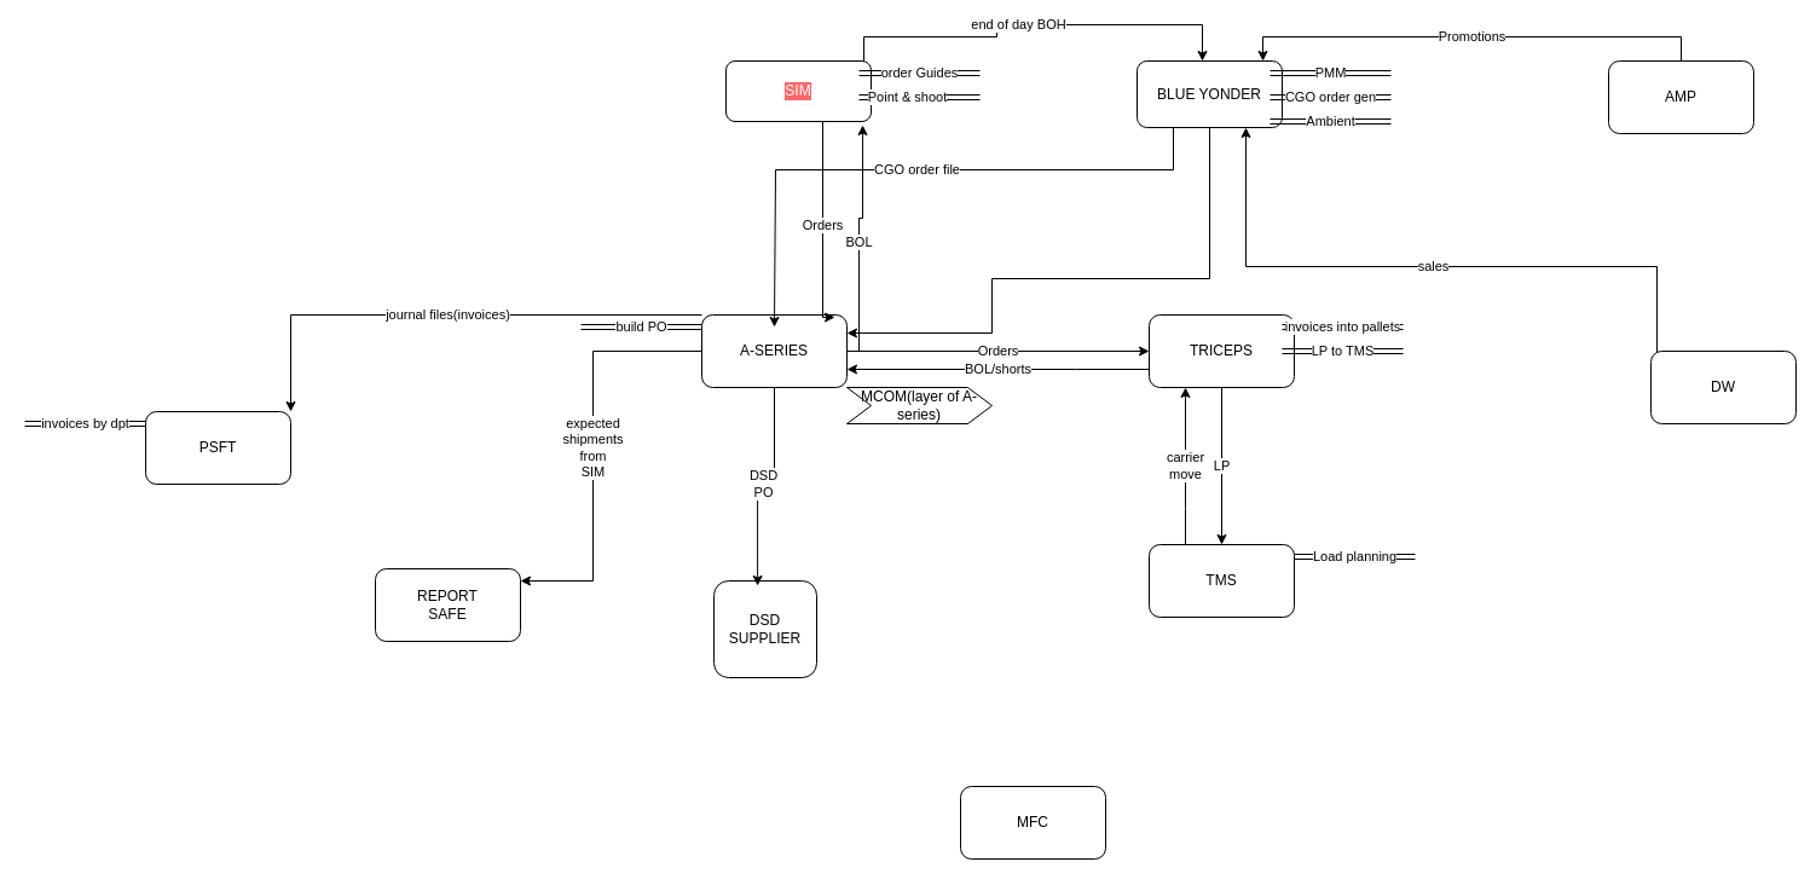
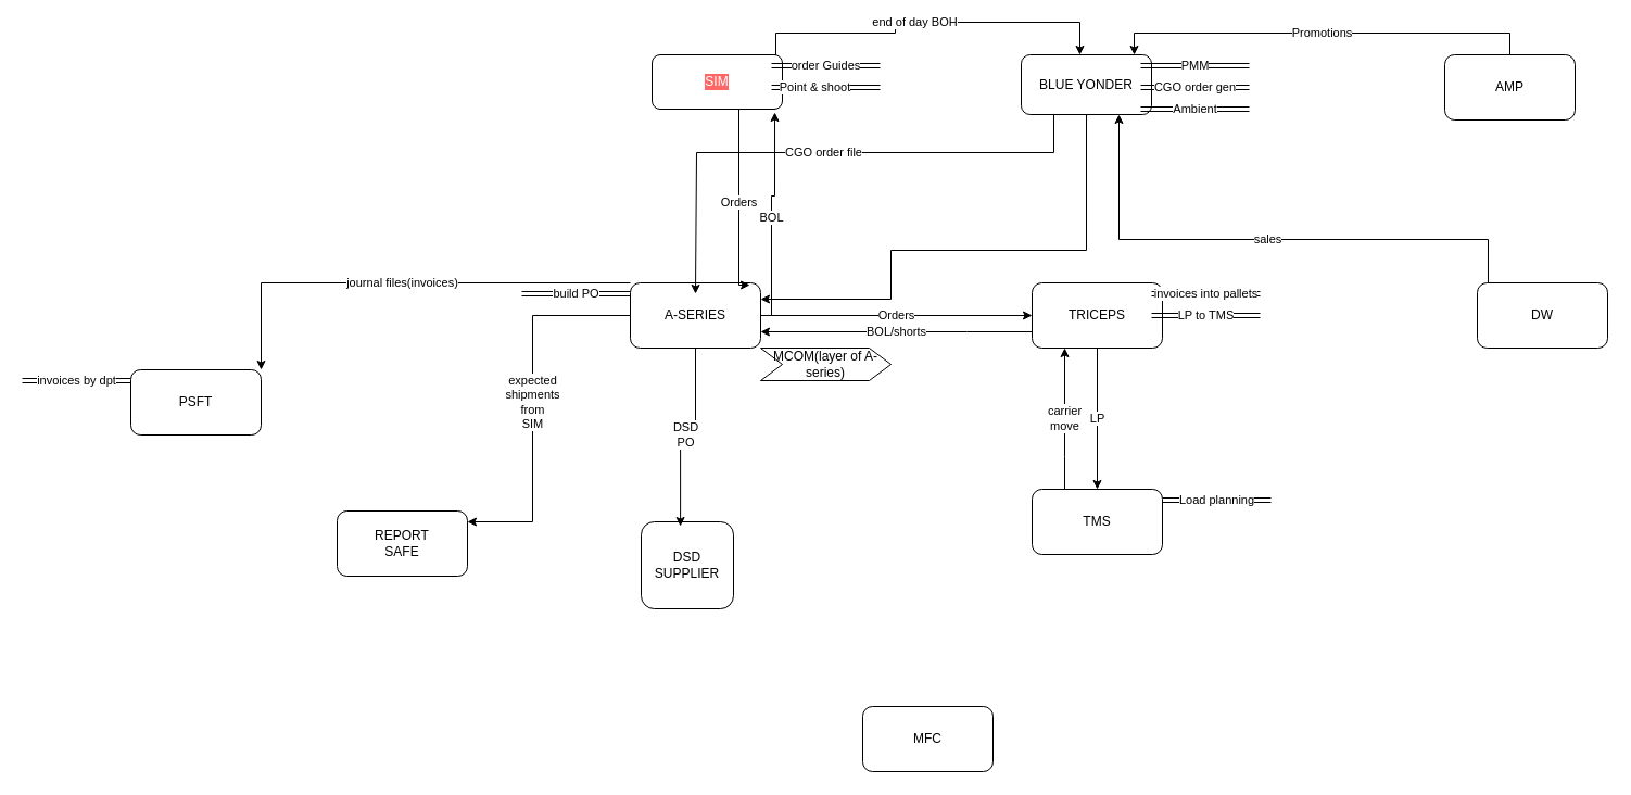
  <mxCell id="0" />
  <mxCell id="1" parent="0" />
  <mxCell id="2" value="end of day BOH" style="edgeStyle=orthogonalEdgeStyle;rounded=0;orthogonalLoop=1;jettySize=auto;html=1;" edge="1" parent="1"><mxGeometry relative="1" as="geometry"><mxPoint x="714" y="75" as="sourcePoint" /><mxPoint x="994" y="50" as="targetPoint" /><Array as="points"><mxPoint x="714" y="30" /><mxPoint x="824" y="30" /><mxPoint x="824" y="20" /><mxPoint x="994" y="20" /></Array></mxGeometry></mxCell>
  <mxCell id="3" value="SIM" style="rounded=1;whiteSpace=wrap;html=1;labelBackgroundColor=#FF6666;fontColor=#FFFFFF;" vertex="1" parent="1"><mxGeometry x="600" y="50" width="120" height="50" as="geometry" /></mxCell>
  <mxCell id="4" value="order Guides" style="shape=link;html=1;rounded=0;" edge="1" parent="1"><mxGeometry width="100" relative="1" as="geometry"><mxPoint x="710" y="60" as="sourcePoint" /><mxPoint x="810" y="60" as="targetPoint" /></mxGeometry></mxCell>
  <mxCell id="5" value="Point &amp;amp; shoot" style="shape=link;html=1;rounded=0;" edge="1" parent="1"><mxGeometry x="-0.2" width="100" relative="1" as="geometry"><mxPoint x="710" y="80" as="sourcePoint" /><mxPoint x="810" y="80" as="targetPoint" /><Array as="points"><mxPoint x="770" y="80" /></Array><mxPoint as="offset" /></mxGeometry></mxCell>
  <mxCell id="6" value="Orders" style="edgeStyle=orthogonalEdgeStyle;rounded=0;orthogonalLoop=1;jettySize=auto;html=1;entryX=0;entryY=0.5;entryDx=0;entryDy=0;" edge="1" parent="1" source="9" target="20"><mxGeometry relative="1" as="geometry" /></mxCell>
  <mxCell id="7" value="&lt;div&gt;expected &lt;br&gt;&lt;/div&gt;&lt;div&gt;shipments&lt;/div&gt;&lt;div&gt;from&lt;/div&gt;&lt;div&gt;SIM&lt;br&gt;&lt;/div&gt;" style="edgeStyle=orthogonalEdgeStyle;rounded=0;orthogonalLoop=1;jettySize=auto;html=1;" edge="1" parent="1" source="9" target="30"><mxGeometry relative="1" as="geometry"><Array as="points"><mxPoint x="490" y="290" /><mxPoint x="490" y="480" /></Array></mxGeometry></mxCell>
  <mxCell id="8" value="journal files(invoices)" style="edgeStyle=orthogonalEdgeStyle;rounded=0;orthogonalLoop=1;jettySize=auto;html=1;entryX=1;entryY=0;entryDx=0;entryDy=0;" edge="1" parent="1" source="9" target="31"><mxGeometry relative="1" as="geometry"><Array as="points"><mxPoint x="240" y="260" /></Array></mxGeometry></mxCell>
  <mxCell id="9" value="A-SERIES" style="rounded=1;whiteSpace=wrap;html=1;" vertex="1" parent="1"><mxGeometry x="580" y="260" width="120" height="60" as="geometry" /></mxCell>
  <mxCell id="10" style="edgeStyle=orthogonalEdgeStyle;rounded=0;orthogonalLoop=1;jettySize=auto;html=1;entryX=1;entryY=0.25;entryDx=0;entryDy=0;" edge="1" parent="1" source="12" target="9"><mxGeometry relative="1" as="geometry"><Array as="points"><mxPoint x="1000" y="230" /><mxPoint x="820" y="230" /><mxPoint x="820" y="275" /></Array></mxGeometry></mxCell>
  <mxCell id="11" value="CGO order file" style="edgeStyle=orthogonalEdgeStyle;rounded=0;orthogonalLoop=1;jettySize=auto;html=1;" edge="1" parent="1" source="12"><mxGeometry relative="1" as="geometry"><mxPoint x="940" y="110" as="sourcePoint" /><mxPoint x="640" y="270" as="targetPoint" /><Array as="points"><mxPoint x="970" y="140" /><mxPoint x="641" y="140" /></Array></mxGeometry></mxCell>
  <mxCell id="12" value="BLUE YONDER" style="rounded=1;whiteSpace=wrap;html=1;" vertex="1" parent="1"><mxGeometry x="940" y="50" width="120" height="55" as="geometry" /></mxCell>
  <mxCell id="13" value="PMM" style="shape=link;html=1;rounded=0;" edge="1" parent="1"><mxGeometry width="100" relative="1" as="geometry"><mxPoint x="1050" y="60" as="sourcePoint" /><mxPoint x="1150" y="60" as="targetPoint" /></mxGeometry></mxCell>
  <mxCell id="14" value="CGO order gen" style="shape=link;html=1;rounded=0;" edge="1" parent="1"><mxGeometry width="100" relative="1" as="geometry"><mxPoint x="1050" y="80" as="sourcePoint" /><mxPoint x="1150" y="80" as="targetPoint" /></mxGeometry></mxCell>
  <mxCell id="15" value="Ambient" style="shape=link;html=1;rounded=0;" edge="1" parent="1"><mxGeometry width="100" relative="1" as="geometry"><mxPoint x="1050" y="100" as="sourcePoint" /><mxPoint x="1150" y="100" as="targetPoint" /></mxGeometry></mxCell>
  <mxCell id="16" value="BOL" style="edgeStyle=orthogonalEdgeStyle;rounded=0;orthogonalLoop=1;jettySize=auto;html=1;entryX=0.942;entryY=1.06;entryDx=0;entryDy=0;entryPerimeter=0;" edge="1" parent="1" source="9" target="3"><mxGeometry relative="1" as="geometry"><Array as="points"><mxPoint x="710" y="290" /><mxPoint x="710" y="180" /><mxPoint x="713" y="180" /></Array></mxGeometry></mxCell>
  <mxCell id="17" value="Orders" style="edgeStyle=orthogonalEdgeStyle;rounded=0;orthogonalLoop=1;jettySize=auto;html=1;entryX=0.917;entryY=0.033;entryDx=0;entryDy=0;entryPerimeter=0;" edge="1" parent="1" source="3" target="9"><mxGeometry relative="1" as="geometry"><Array as="points"><mxPoint x="680" y="262" /></Array></mxGeometry></mxCell>
  <mxCell id="18" value="BOL/shorts" style="edgeStyle=orthogonalEdgeStyle;rounded=0;orthogonalLoop=1;jettySize=auto;html=1;entryX=1;entryY=0.75;entryDx=0;entryDy=0;" edge="1" parent="1" source="20" target="9"><mxGeometry relative="1" as="geometry"><Array as="points"><mxPoint x="890" y="305" /><mxPoint x="890" y="305" /></Array></mxGeometry></mxCell>
  <mxCell id="19" value="LP" style="edgeStyle=orthogonalEdgeStyle;rounded=0;orthogonalLoop=1;jettySize=auto;html=1;" edge="1" parent="1" source="20" target="24"><mxGeometry relative="1" as="geometry" /></mxCell>
  <mxCell id="20" value="TRICEPS" style="rounded=1;whiteSpace=wrap;html=1;" vertex="1" parent="1"><mxGeometry x="950" y="260" width="120" height="60" as="geometry" /></mxCell>
  <mxCell id="21" value="MCOM(layer of A-series) " style="shape=step;perimeter=stepPerimeter;whiteSpace=wrap;html=1;fixedSize=1;" vertex="1" parent="1"><mxGeometry x="700" y="320" width="120" height="30" as="geometry" /></mxCell>
  <mxCell id="22" value="invoices into pallets" style="shape=link;html=1;rounded=0;" edge="1" parent="1"><mxGeometry width="100" relative="1" as="geometry"><mxPoint x="1060" y="270" as="sourcePoint" /><mxPoint x="1160" y="270" as="targetPoint" /></mxGeometry></mxCell>
  <mxCell id="23" value="&lt;div&gt;carrier&lt;/div&gt;&lt;div&gt;move&lt;br&gt;&lt;/div&gt;" style="edgeStyle=orthogonalEdgeStyle;rounded=0;orthogonalLoop=1;jettySize=auto;html=1;entryX=0.25;entryY=1;entryDx=0;entryDy=0;" edge="1" parent="1" source="24" target="20"><mxGeometry relative="1" as="geometry"><Array as="points"><mxPoint x="980" y="420" /><mxPoint x="980" y="420" /></Array></mxGeometry></mxCell>
  <mxCell id="24" value="TMS" style="rounded=1;whiteSpace=wrap;html=1;" vertex="1" parent="1"><mxGeometry x="950" y="450" width="120" height="60" as="geometry" /></mxCell>
  <mxCell id="25" value="LP to TMS" style="shape=link;html=1;rounded=0;" edge="1" parent="1"><mxGeometry width="100" relative="1" as="geometry"><mxPoint x="1060" y="290" as="sourcePoint" /><mxPoint x="1160" y="290" as="targetPoint" /></mxGeometry></mxCell>
  <mxCell id="26" value="Load planning" style="shape=link;html=1;rounded=0;" edge="1" parent="1"><mxGeometry width="100" relative="1" as="geometry"><mxPoint x="1070" y="460" as="sourcePoint" /><mxPoint x="1170" y="460" as="targetPoint" /></mxGeometry></mxCell>
  <mxCell id="27" value="DSD SUPPLIER" style="rounded=1;whiteSpace=wrap;html=1;" vertex="1" parent="1"><mxGeometry x="590" y="480" width="85" height="80" as="geometry" /></mxCell>
  <mxCell id="28" value="&lt;div&gt;DSD&lt;/div&gt;&lt;div&gt;PO&lt;br&gt;&lt;/div&gt;" style="edgeStyle=orthogonalEdgeStyle;rounded=0;orthogonalLoop=1;jettySize=auto;html=1;entryX=0.425;entryY=0.05;entryDx=0;entryDy=0;entryPerimeter=0;" edge="1" parent="1" source="9" target="27"><mxGeometry relative="1" as="geometry" /></mxCell>
  <mxCell id="29" value="build PO" style="shape=link;html=1;rounded=0;" edge="1" parent="1"><mxGeometry width="100" relative="1" as="geometry"><mxPoint x="480" y="270" as="sourcePoint" /><mxPoint x="580" y="270" as="targetPoint" /></mxGeometry></mxCell>
  <mxCell id="30" value="&lt;div&gt;REPORT&lt;/div&gt;&lt;div&gt;SAFE&lt;br&gt;&lt;/div&gt;" style="rounded=1;whiteSpace=wrap;html=1;" vertex="1" parent="1"><mxGeometry x="310" y="470" width="120" height="60" as="geometry" /></mxCell>
  <mxCell id="31" value="PSFT" style="rounded=1;whiteSpace=wrap;html=1;" vertex="1" parent="1"><mxGeometry x="120" y="340" width="120" height="60" as="geometry" /></mxCell>
  <mxCell id="32" value="invoices by dpt" style="shape=link;html=1;rounded=0;" edge="1" parent="1"><mxGeometry width="100" relative="1" as="geometry"><mxPoint x="20" y="350" as="sourcePoint" /><mxPoint x="120" y="350" as="targetPoint" /></mxGeometry></mxCell>
  <mxCell id="33" value="AMP" style="rounded=1;whiteSpace=wrap;html=1;" vertex="1" parent="1"><mxGeometry x="1330" y="50" width="120" height="60" as="geometry" /></mxCell>
  <mxCell id="34" value="Promotions" style="edgeStyle=orthogonalEdgeStyle;rounded=0;orthogonalLoop=1;jettySize=auto;html=1;entryX=0.867;entryY=0;entryDx=0;entryDy=0;entryPerimeter=0;" edge="1" parent="1" source="33" target="12"><mxGeometry relative="1" as="geometry"><Array as="points"><mxPoint x="1390" y="30" /><mxPoint x="1044" y="30" /></Array></mxGeometry></mxCell>
  <mxCell id="35" value="sales" style="edgeStyle=orthogonalEdgeStyle;rounded=0;orthogonalLoop=1;jettySize=auto;html=1;entryX=0.75;entryY=1;entryDx=0;entryDy=0;exitX=0.083;exitY=0.167;exitDx=0;exitDy=0;exitPerimeter=0;" edge="1" parent="1" source="36" target="12"><mxGeometry relative="1" as="geometry"><Array as="points"><mxPoint x="1370" y="220" /><mxPoint x="1030" y="220" /></Array></mxGeometry></mxCell>
- <mxCell id="36" value="DW" style="rounded=1;whiteSpace=wrap;html=1;" vertex="1" parent="1"><mxGeometry x="1365" y="290" width="120" height="60" as="geometry" /></mxCell>
+ <mxCell id="36" value="DW" style="rounded=1;whiteSpace=wrap;html=1;" vertex="1" parent="1"><mxGeometry x="1360" y="260" width="120" height="60" as="geometry" /></mxCell>
  <mxCell id="37" value="MFC" style="rounded=1;whiteSpace=wrap;html=1;" vertex="1" parent="1"><mxGeometry x="794" y="650" width="120" height="60" as="geometry" /></mxCell>
